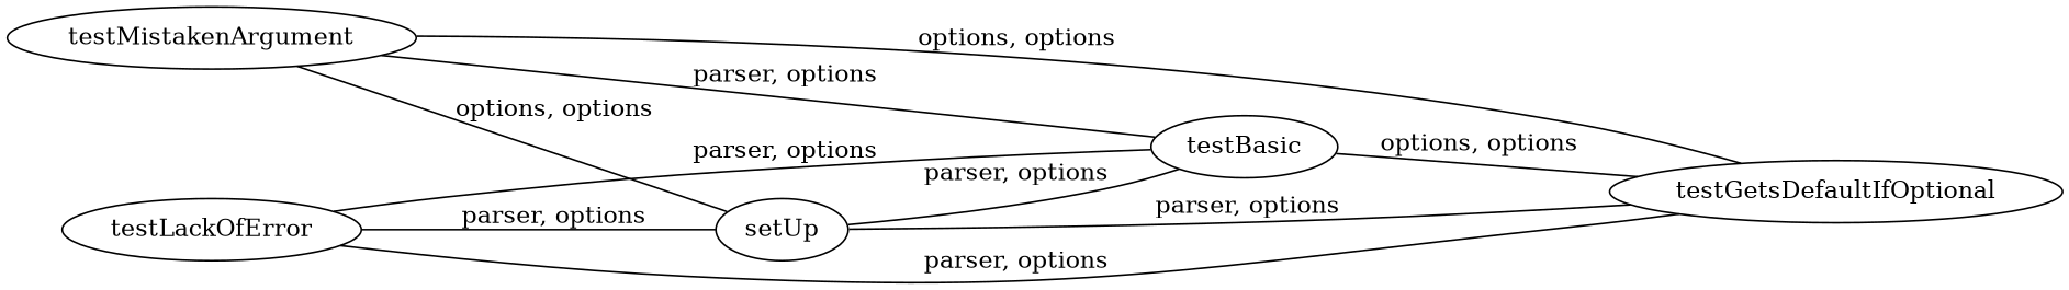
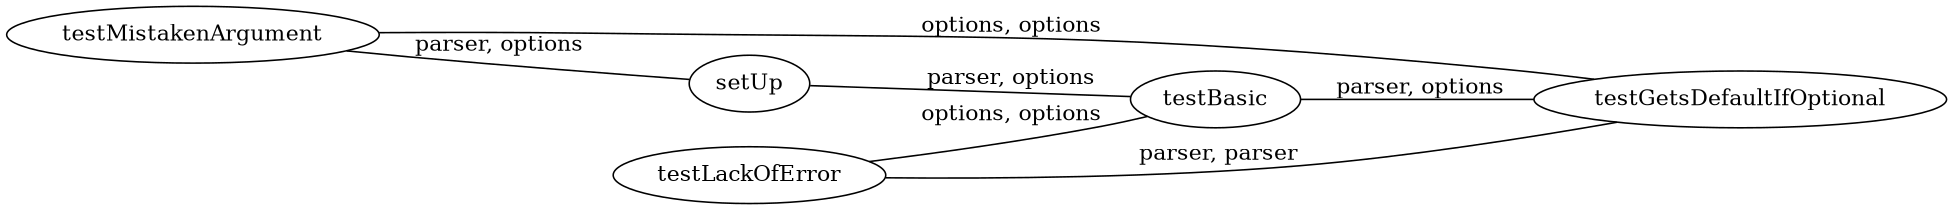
  digraph {
    rankdir=LR
    edge [dir=none]
    testMistakenArgument
    setUp
    testBasic
    testGetsDefaultIfOptional
    testLackOfError
-   testMistakenArgument -> setUp [label=" options, options"]
-   testMistakenArgument -> testBasic [label=" parser, options"]
+   testMistakenArgument -> setUp [label=" parser, options"]
    testMistakenArgument -> testGetsDefaultIfOptional [label=" options, options"]
    setUp -> testBasic [label=" parser, options"]
-   setUp -> testGetsDefaultIfOptional [label=" parser, options"]
-   testBasic -> testGetsDefaultIfOptional [label=" options, options"]
-   testLackOfError -> setUp [label=" parser, options"]
-   testLackOfError -> testBasic [label=" parser, options"]
-   testLackOfError -> testGetsDefaultIfOptional [label=" parser, options"]
+   testBasic -> testGetsDefaultIfOptional [label=" parser, options"]
+   testLackOfError -> testBasic [label=" options, options"]
+   testLackOfError -> testGetsDefaultIfOptional [label=" parser, parser"]
  }
